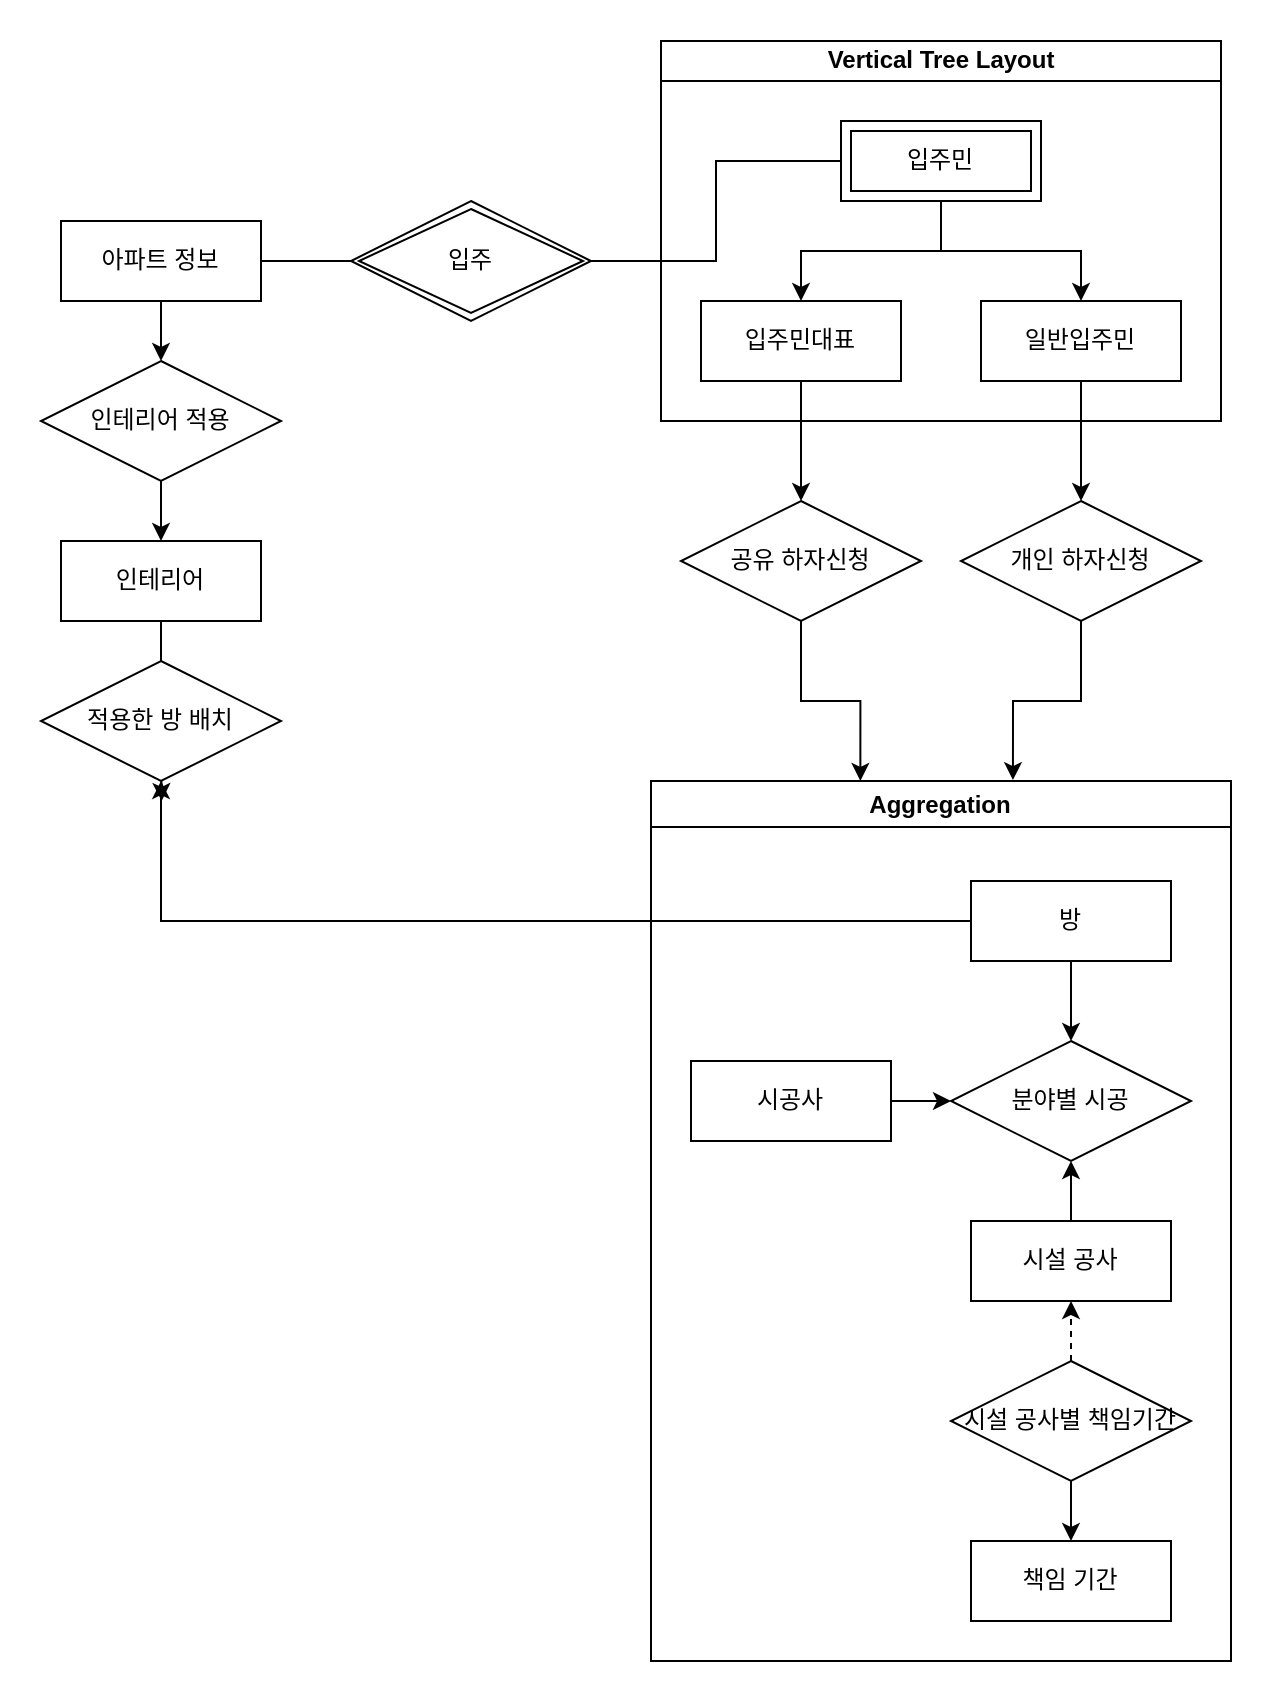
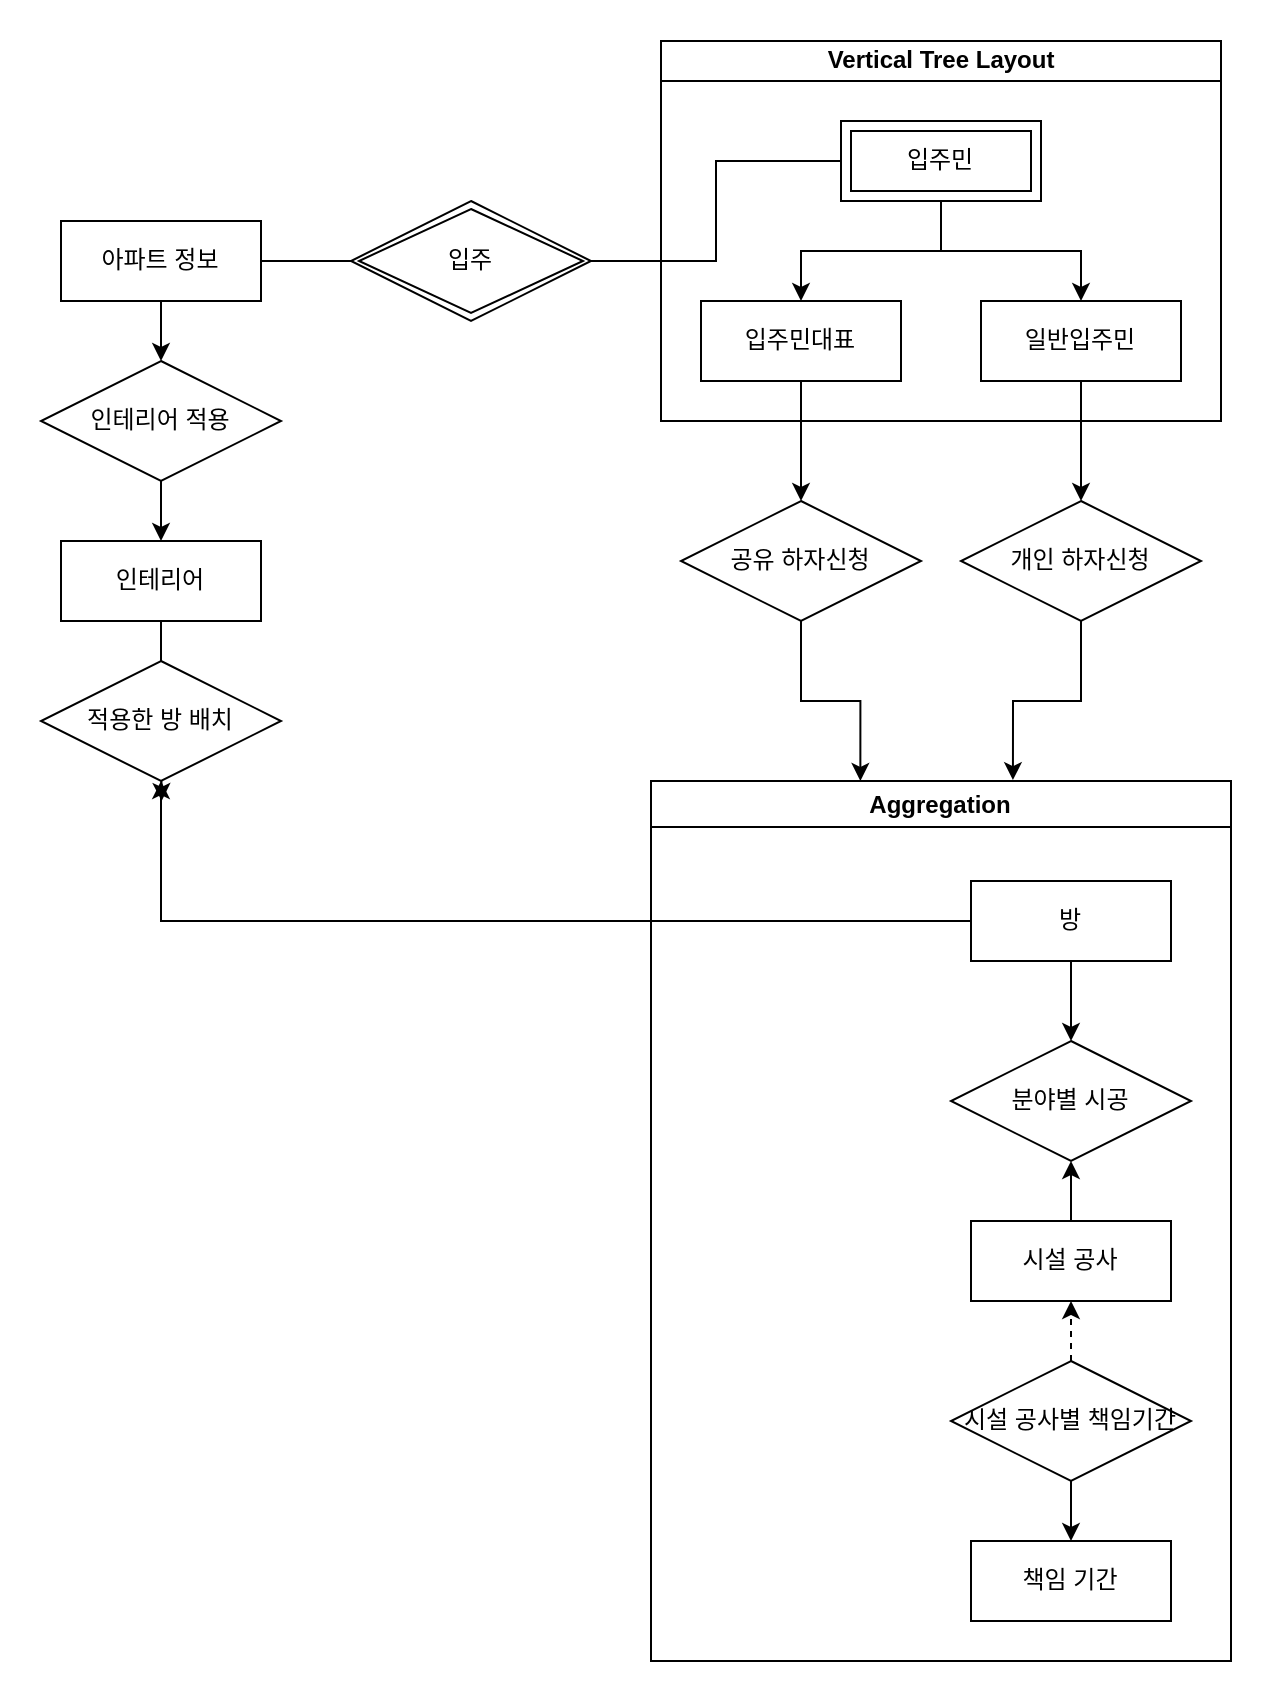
  <mxCell id="0" />
  <mxCell id="1" parent="0" />
  <mxCell id="2" style="edgeStyle=orthogonalEdgeStyle;rounded=0;orthogonalLoop=1;jettySize=auto;html=1;exitX=1;exitY=0.5;exitDx=0;exitDy=0;entryX=0;entryY=0.5;entryDx=0;entryDy=0;endArrow=none;endFill=0;" edge="1" parent="1" source="3" target="5"><mxGeometry relative="1" as="geometry" /></mxCell>
  <mxCell id="3" value="입주" style="shape=rhombus;double=1;perimeter=rhombusPerimeter;whiteSpace=wrap;html=1;align=center;" vertex="1" parent="1"><mxGeometry x="175" y="100" width="120" height="60" as="geometry" /></mxCell>
  <mxCell id="4" value="Vertical Tree Layout" style="swimlane;html=1;startSize=20;horizontal=1;childLayout=treeLayout;horizontalTree=0;resizable=0;containerType=tree;" vertex="1" parent="1"><mxGeometry x="330" y="20" width="280" height="190" as="geometry" /></mxCell>
  <mxCell id="5" value="입주민" style="shape=ext;margin=3;double=1;whiteSpace=wrap;html=1;align=center;rounded=0;shadow=0;glass=0;sketch=0;gradientColor=none;" vertex="1" parent="4"><mxGeometry x="90" y="40" width="100" height="40" as="geometry" /></mxCell>
  <mxCell id="6" value="입주민대표" style="whiteSpace=wrap;html=1;" vertex="1" parent="4"><mxGeometry x="20" y="130" width="100" height="40" as="geometry" /></mxCell>
  <mxCell id="7" value="" style="edgeStyle=elbowEdgeStyle;elbow=vertical;html=1;rounded=0;" edge="1" parent="4" source="5" target="6"><mxGeometry relative="1" as="geometry" /></mxCell>
  <mxCell id="8" value="일반입주민" style="whiteSpace=wrap;html=1;" vertex="1" parent="4"><mxGeometry x="160" y="130" width="100" height="40" as="geometry" /></mxCell>
  <mxCell id="9" value="" style="edgeStyle=elbowEdgeStyle;elbow=vertical;html=1;rounded=0;" edge="1" parent="4" source="5" target="8"><mxGeometry relative="1" as="geometry" /></mxCell>
  <mxCell id="10" style="edgeStyle=orthogonalEdgeStyle;rounded=0;orthogonalLoop=1;jettySize=auto;html=1;entryX=0;entryY=0.5;entryDx=0;entryDy=0;endArrow=none;endFill=0;" edge="1" parent="1" source="12" target="3"><mxGeometry relative="1" as="geometry" /></mxCell>
  <mxCell id="11" style="edgeStyle=orthogonalEdgeStyle;rounded=0;orthogonalLoop=1;jettySize=auto;html=1;exitX=0.5;exitY=1;exitDx=0;exitDy=0;entryX=0.5;entryY=0;entryDx=0;entryDy=0;" edge="1" parent="1" source="12" target="20"><mxGeometry relative="1" as="geometry" /></mxCell>
  <mxCell id="12" value="아파트 정보" style="whiteSpace=wrap;html=1;align=center;rounded=0;shadow=0;glass=0;sketch=0;gradientColor=none;" vertex="1" parent="1"><mxGeometry x="30" y="110" width="100" height="40" as="geometry" /></mxCell>
  <mxCell id="13" style="edgeStyle=orthogonalEdgeStyle;rounded=0;orthogonalLoop=1;jettySize=auto;html=1;exitX=0.5;exitY=1;exitDx=0;exitDy=0;entryX=0.361;entryY=0;entryDx=0;entryDy=0;entryPerimeter=0;" edge="1" parent="1" source="14" target="24"><mxGeometry relative="1" as="geometry" /></mxCell>
  <mxCell id="14" value="공유 하자신청" style="shape=rhombus;perimeter=rhombusPerimeter;whiteSpace=wrap;html=1;align=center;rounded=0;shadow=0;glass=0;sketch=0;gradientColor=none;" vertex="1" parent="1"><mxGeometry x="340" y="250" width="120" height="60" as="geometry" /></mxCell>
  <mxCell id="15" style="edgeStyle=orthogonalEdgeStyle;rounded=0;orthogonalLoop=1;jettySize=auto;html=1;exitX=0.5;exitY=1;exitDx=0;exitDy=0;entryX=0.5;entryY=0;entryDx=0;entryDy=0;" edge="1" parent="1" source="6" target="14"><mxGeometry relative="1" as="geometry" /></mxCell>
  <mxCell id="16" style="edgeStyle=orthogonalEdgeStyle;rounded=0;orthogonalLoop=1;jettySize=auto;html=1;exitX=0.5;exitY=1;exitDx=0;exitDy=0;entryX=0.5;entryY=0;entryDx=0;entryDy=0;" edge="1" parent="1" source="8" target="18"><mxGeometry relative="1" as="geometry"><mxPoint x="525.333" y="250" as="targetPoint" /></mxGeometry></mxCell>
  <mxCell id="17" style="edgeStyle=orthogonalEdgeStyle;rounded=0;orthogonalLoop=1;jettySize=auto;html=1;exitX=0.5;exitY=1;exitDx=0;exitDy=0;entryX=0.624;entryY=-0.001;entryDx=0;entryDy=0;entryPerimeter=0;" edge="1" parent="1" source="18" target="24"><mxGeometry relative="1" as="geometry" /></mxCell>
  <mxCell id="18" value="개인 하자신청" style="shape=rhombus;perimeter=rhombusPerimeter;whiteSpace=wrap;html=1;align=center;rounded=0;shadow=0;glass=0;sketch=0;gradientColor=none;" vertex="1" parent="1"><mxGeometry x="480" y="250" width="120" height="60" as="geometry" /></mxCell>
  <mxCell id="19" style="edgeStyle=orthogonalEdgeStyle;rounded=0;orthogonalLoop=1;jettySize=auto;html=1;exitX=0.5;exitY=1;exitDx=0;exitDy=0;entryX=0.5;entryY=0;entryDx=0;entryDy=0;" edge="1" parent="1" source="20" target="22"><mxGeometry relative="1" as="geometry" /></mxCell>
  <mxCell id="20" value="인테리어 적용" style="shape=rhombus;perimeter=rhombusPerimeter;whiteSpace=wrap;html=1;align=center;rounded=0;shadow=0;glass=0;sketch=0;gradientColor=none;" vertex="1" parent="1"><mxGeometry x="20" y="180" width="120" height="60" as="geometry" /></mxCell>
  <mxCell id="21" style="edgeStyle=orthogonalEdgeStyle;rounded=0;orthogonalLoop=1;jettySize=auto;html=1;exitX=0.5;exitY=1;exitDx=0;exitDy=0;" edge="1" parent="1" source="22"><mxGeometry relative="1" as="geometry"><mxPoint x="80.333" y="400" as="targetPoint" /><Array as="points"><mxPoint x="80" y="370" /><mxPoint x="80" y="370" /></Array></mxGeometry></mxCell>
  <mxCell id="22" value="인테리어" style="whiteSpace=wrap;html=1;align=center;rounded=0;shadow=0;glass=0;sketch=0;gradientColor=none;" vertex="1" parent="1"><mxGeometry x="30" y="270" width="100" height="40" as="geometry" /></mxCell>
  <mxCell id="23" value="적용한 방 배치" style="shape=rhombus;perimeter=rhombusPerimeter;whiteSpace=wrap;html=1;align=center;rounded=0;shadow=0;glass=0;sketch=0;gradientColor=none;" vertex="1" parent="1"><mxGeometry x="20" y="330" width="120" height="60" as="geometry" /></mxCell>
  <mxCell id="24" value="Aggregation" style="swimlane;rounded=0;shadow=0;glass=0;sketch=0;gradientColor=none;" vertex="1" parent="1"><mxGeometry x="325" y="390" width="290" height="440" as="geometry" /></mxCell>
  <mxCell id="25" style="edgeStyle=orthogonalEdgeStyle;rounded=0;orthogonalLoop=1;jettySize=auto;html=1;exitX=0.5;exitY=1;exitDx=0;exitDy=0;entryX=0.5;entryY=0;entryDx=0;entryDy=0;" edge="1" parent="24" source="26" target="27"><mxGeometry relative="1" as="geometry" /></mxCell>
  <mxCell id="26" value="방" style="whiteSpace=wrap;html=1;align=center;rounded=0;shadow=0;glass=0;sketch=0;gradientColor=none;" vertex="1" parent="24"><mxGeometry x="160" y="50" width="100" height="40" as="geometry" /></mxCell>
  <mxCell id="27" value="분야별 시공" style="shape=rhombus;perimeter=rhombusPerimeter;whiteSpace=wrap;html=1;align=center;rounded=0;shadow=0;glass=0;sketch=0;gradientColor=none;" vertex="1" parent="24"><mxGeometry x="150" y="130" width="120" height="60" as="geometry" /></mxCell>
  <mxCell id="28" style="edgeStyle=orthogonalEdgeStyle;rounded=0;orthogonalLoop=1;jettySize=auto;html=1;exitX=0.5;exitY=0;exitDx=0;exitDy=0;entryX=0.5;entryY=1;entryDx=0;entryDy=0;" edge="1" parent="24" source="29" target="27"><mxGeometry relative="1" as="geometry" /></mxCell>
  <mxCell id="29" value="시설 공사" style="whiteSpace=wrap;html=1;align=center;rounded=0;shadow=0;glass=0;sketch=0;gradientColor=none;" vertex="1" parent="24"><mxGeometry x="160" y="220" width="100" height="40" as="geometry" /></mxCell>
- <mxCell id="30" style="edgeStyle=orthogonalEdgeStyle;rounded=0;orthogonalLoop=1;jettySize=auto;html=1;exitX=1;exitY=0.5;exitDx=0;exitDy=0;entryX=0;entryY=0.5;entryDx=0;entryDy=0;" edge="1" parent="24" source="31" target="27"><mxGeometry relative="1" as="geometry" /></mxCell>
- <mxCell id="31" value="시공사" style="whiteSpace=wrap;html=1;align=center;rounded=0;shadow=0;glass=0;sketch=0;gradientColor=none;" vertex="1" parent="24"><mxGeometry x="20" y="140" width="100" height="40" as="geometry" /></mxCell>
  <mxCell id="32" value="책임 기간" style="whiteSpace=wrap;html=1;align=center;rounded=0;shadow=0;glass=0;sketch=0;gradientColor=none;" vertex="1" parent="24"><mxGeometry x="160" y="380" width="100" height="40" as="geometry" /></mxCell>
  <mxCell id="33" style="edgeStyle=orthogonalEdgeStyle;rounded=0;orthogonalLoop=1;jettySize=auto;html=1;exitX=0.5;exitY=0;exitDx=0;exitDy=0;entryX=0.5;entryY=1;entryDx=0;entryDy=0;dashed=1;" edge="1" parent="24" source="35" target="29"><mxGeometry relative="1" as="geometry" /></mxCell>
  <mxCell id="34" style="edgeStyle=orthogonalEdgeStyle;rounded=0;orthogonalLoop=1;jettySize=auto;html=1;exitX=0.5;exitY=1;exitDx=0;exitDy=0;entryX=0.5;entryY=0;entryDx=0;entryDy=0;" edge="1" parent="24" source="35" target="32"><mxGeometry relative="1" as="geometry" /></mxCell>
  <mxCell id="35" value="시설 공사별 책임기간" style="shape=rhombus;perimeter=rhombusPerimeter;whiteSpace=wrap;html=1;align=center;rounded=0;shadow=0;glass=0;sketch=0;gradientColor=none;" vertex="1" parent="24"><mxGeometry x="150" y="290" width="120" height="60" as="geometry" /></mxCell>
  <mxCell id="36" style="edgeStyle=orthogonalEdgeStyle;rounded=0;orthogonalLoop=1;jettySize=auto;html=1;exitX=0;exitY=0.5;exitDx=0;exitDy=0;entryX=0.5;entryY=1;entryDx=0;entryDy=0;" edge="1" parent="1" source="26" target="23"><mxGeometry relative="1" as="geometry" /></mxCell>
